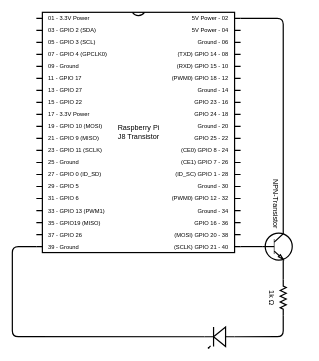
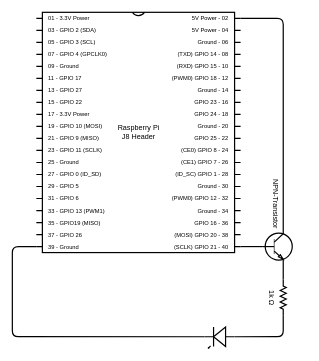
  <mxCell id="0" />
  <mxCell id="1" parent="0" />
- <mxCell id="2" value="&lt;div&gt;Raspberry Pi&lt;/div&gt;&lt;div&gt;J8 Transistor&lt;br&gt;&lt;/div&gt;" style="shadow=0;dashed=0;align=center;fillColor=#ffffff;html=1;strokeWidth=2;shape=mxgraph.electrical.logic_gates.dual_inline_ic;labelNames=01 - 3.3V Power,03 - GPIO 2 (SDA),05 - GPIO 3 (SCL),07 - GPIO 4 (GPCLK0),09 - Ground,11 - GPIO 17,13 - GPIO 27,15 - GPIO 22,17 - 3.3V Power,19 - GPIO 10 (MOSI),21 - GPIO 9 (MISO),23 - GPIO 11 (SCLK),25 - Ground,27 - GPIO 0 (ID_SD),29 - GPIO 5,31 - GPIO 6,33 - GPIO 13 (PWM1),35 - GPIO19 (MISO),37 - GPIO 26,39 - Ground,(SCLK) GPIO 21 - 40,(MOSI) GPIO 20 - 38,GPIO 16 - 36,Ground - 34,(PWM0) GPIO 12 - 32,Ground - 30,(ID_SC) GPIO 1 - 28,(CE1) GPIO 7 - 26,(CE0) GPIO 8 - 24,GPIO 25 - 22,Ground - 20,GPIO 24 - 18,GPIO 23 - 16,Ground - 14,(PWM0) GPIO 18 - 12,(RXD) GPIO 15 - 10,(TXD) GPIO 14 - 08,Ground - 06,5V Power - 04,5V Power - 02;direction=east;portConstraintRotation=0;portConstraint=none;fixDash=0;autosize=0;collapsible=0;container=0;part=0;pinLabelType=cust;labelCount=40;strokeColor=#000000;" parent="1" vertex="1"><mxGeometry x="60" y="20" width="340" height="400" as="geometry" /></mxCell>
+ <mxCell id="2" value="&lt;div&gt;Raspberry Pi&lt;/div&gt;&lt;div&gt;J8 Header&lt;br&gt;&lt;/div&gt;" style="shadow=0;dashed=0;align=center;fillColor=#ffffff;html=1;strokeWidth=2;shape=mxgraph.electrical.logic_gates.dual_inline_ic;labelNames=01 - 3.3V Power,03 - GPIO 2 (SDA),05 - GPIO 3 (SCL),07 - GPIO 4 (GPCLK0),09 - Ground,11 - GPIO 17,13 - GPIO 27,15 - GPIO 22,17 - 3.3V Power,19 - GPIO 10 (MOSI),21 - GPIO 9 (MISO),23 - GPIO 11 (SCLK),25 - Ground,27 - GPIO 0 (ID_SD),29 - GPIO 5,31 - GPIO 6,33 - GPIO 13 (PWM1),35 - GPIO19 (MISO),37 - GPIO 26,39 - Ground,(SCLK) GPIO 21 - 40,(MOSI) GPIO 20 - 38,GPIO 16 - 36,Ground - 34,(PWM0) GPIO 12 - 32,Ground - 30,(ID_SC) GPIO 1 - 28,(CE1) GPIO 7 - 26,(CE0) GPIO 8 - 24,GPIO 25 - 22,Ground - 20,GPIO 24 - 18,GPIO 23 - 16,Ground - 14,(PWM0) GPIO 18 - 12,(RXD) GPIO 15 - 10,(TXD) GPIO 14 - 08,Ground - 06,5V Power - 04,5V Power - 02;direction=east;portConstraintRotation=0;portConstraint=none;fixDash=0;autosize=0;collapsible=0;container=0;part=0;pinLabelType=cust;labelCount=40;strokeColor=#000000;" parent="1" vertex="1"><mxGeometry x="60" y="20" width="340" height="400" as="geometry" /></mxCell>
  <mxCell id="3" value="1k &lt;span class=&quot;ILfuVd&quot;&gt;&lt;span class=&quot;e24Kjd&quot;&gt;Ω&lt;/span&gt;&lt;/span&gt;" style="pointerEvents=1;verticalLabelPosition=bottom;shadow=0;dashed=0;align=center;fillColor=#ffffff;html=1;verticalAlign=top;strokeWidth=2;shape=mxgraph.electrical.resistors.resistor_2;rotation=90;" parent="1" vertex="1"><mxGeometry x="441" y="490" width="60" height="10" as="geometry" /></mxCell>
  <mxCell id="4" value="" style="verticalLabelPosition=bottom;shadow=0;dashed=0;align=center;fillColor=#ffffff;html=1;verticalAlign=top;strokeWidth=2;shape=mxgraph.electrical.opto_electronics.led_1;pointerEvents=1;rotation=180;" parent="1" vertex="1"><mxGeometry x="340" y="544" width="50" height="35" as="geometry" /></mxCell>
  <mxCell id="5" value="" style="endArrow=none;html=1;strokeColor=#000000;strokeWidth=2;jumpStyle=gap;exitX=1;exitY=0.5;exitDx=0;exitDy=0;exitPerimeter=0;entryX=0;entryY=0.54;entryDx=0;entryDy=0;entryPerimeter=0;" parent="1" source="3" target="4" edge="1"><mxGeometry width="100" relative="1" as="geometry"><mxPoint x="425" y="628.5" as="sourcePoint" /><mxPoint x="515" y="633.5" as="targetPoint" /><Array as="points"><mxPoint x="471" y="560" /></Array></mxGeometry></mxCell>
  <mxCell id="6" value="" style="verticalLabelPosition=bottom;shadow=0;dashed=0;align=center;fillColor=#ffffff;html=1;verticalAlign=top;strokeWidth=2;shape=mxgraph.electrical.transistors.npn_transistor_1;" parent="1" vertex="1"><mxGeometry x="436" y="375" width="50" height="70" as="geometry" /></mxCell>
  <mxCell id="7" value="" style="endArrow=none;html=1;strokeColor=#000000;strokeWidth=2;jumpStyle=gap;exitX=1;exitY=0;exitDx=0;exitDy=390;exitPerimeter=0;entryX=0;entryY=0.5;entryDx=0;entryDy=0;entryPerimeter=0;" parent="1" source="2" target="6" edge="1"><mxGeometry width="100" relative="1" as="geometry"><mxPoint x="-40" y="670" as="sourcePoint" /><mxPoint x="60" y="670" as="targetPoint" /></mxGeometry></mxCell>
  <mxCell id="8" value="" style="endArrow=none;html=1;strokeColor=#000000;strokeWidth=2;exitX=1;exitY=0;exitDx=0;exitDy=10;exitPerimeter=0;entryX=0.7;entryY=0;entryDx=0;entryDy=0;entryPerimeter=0;jumpStyle=gap;" parent="1" source="2" target="6" edge="1"><mxGeometry width="100" relative="1" as="geometry"><mxPoint x="610" y="190" as="sourcePoint" /><mxPoint x="710" y="190" as="targetPoint" /><Array as="points"><mxPoint x="471" y="30" /></Array></mxGeometry></mxCell>
  <mxCell id="9" value="" style="endArrow=none;html=1;strokeColor=#000000;strokeWidth=2;exitX=0.7;exitY=1;exitDx=0;exitDy=0;exitPerimeter=0;entryX=0;entryY=0.5;entryDx=0;entryDy=0;entryPerimeter=0;jumpStyle=gap;" parent="1" source="6" target="3" edge="1"><mxGeometry width="100" relative="1" as="geometry"><mxPoint x="640" y="410" as="sourcePoint" /><mxPoint x="740" y="410" as="targetPoint" /></mxGeometry></mxCell>
  <mxCell id="10" value="" style="endArrow=none;html=1;strokeColor=#000000;strokeWidth=2;entryX=1;entryY=0.54;entryDx=0;entryDy=0;entryPerimeter=0;exitX=0;exitY=0;exitDx=0;exitDy=390;exitPerimeter=0;jumpStyle=gap;" parent="1" source="2" target="4" edge="1"><mxGeometry width="100" relative="1" as="geometry"><mxPoint x="140" y="650" as="sourcePoint" /><mxPoint x="240" y="650" as="targetPoint" /><Array as="points"><mxPoint x="20" y="410" /><mxPoint x="20" y="560" /></Array></mxGeometry></mxCell>
  <mxCell id="11" value="NPN-Transistor" style="text;html=1;resizable=0;points=[];autosize=1;align=left;verticalAlign=top;spacingTop=-4;rotation=90;" parent="1" vertex="1"><mxGeometry x="409" y="336" width="100" height="20" as="geometry" /></mxCell>
